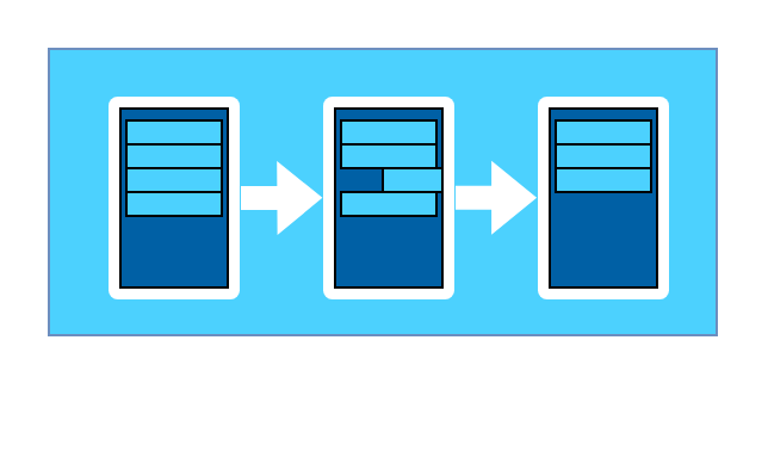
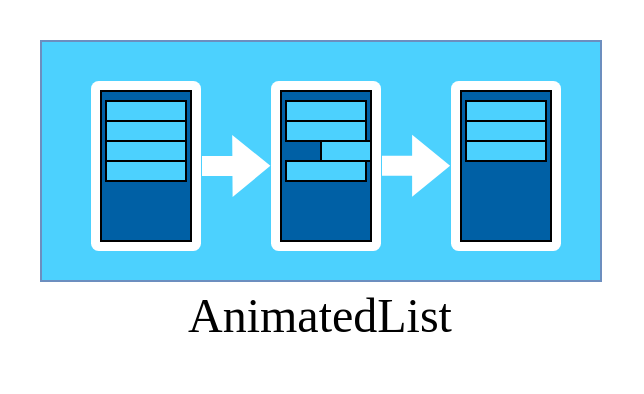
  <mxCell id="0" />
  <mxCell id="1" parent="0" />
  <mxCell id="2" value="" style="rounded=0;whiteSpace=wrap;html=1;fillColor=#4cd1fe;strokeColor=#6c8ebf;" parent="1" vertex="1"><mxGeometry x="20" y="20" width="280" height="120" as="geometry" /></mxCell>
+ <mxCell id="3" value="&lt;font style=&quot;font-size: 24px&quot; face=&quot;Verdana&quot;&gt;AnimatedList&lt;/font&gt;" style="text;html=1;strokeColor=none;fillColor=none;align=center;verticalAlign=middle;whiteSpace=wrap;rounded=0;" parent="1" vertex="1"><mxGeometry x="20" y="140" width="280" height="35" as="geometry" /></mxCell>
  <mxCell id="4" value="" style="group;strokeColor=none;container=1;" parent="1" vertex="1" connectable="0"><mxGeometry x="45" y="40" width="90" height="95" as="geometry" /></mxCell>
  <mxCell id="5" value="" style="rounded=1;whiteSpace=wrap;html=1;fillColor=#FFFFFF;strokeColor=none;arcSize=7;" parent="4" vertex="1"><mxGeometry width="55" height="85" as="geometry" /></mxCell>
  <mxCell id="6" value="" style="rounded=0;whiteSpace=wrap;html=1;fillColor=#0060A5;" parent="4" vertex="1"><mxGeometry x="5" y="5" width="45" height="75" as="geometry" /></mxCell>
  <mxCell id="7" value="" style="rounded=0;whiteSpace=wrap;html=1;fillColor=#4CD1FE;strokeColor=#000000;" parent="4" vertex="1"><mxGeometry x="7.5" y="10" width="40" height="10" as="geometry" /></mxCell>
  <mxCell id="8" value="" style="rounded=0;whiteSpace=wrap;html=1;fillColor=#4CD1FE;strokeColor=#000000;" vertex="1" parent="4"><mxGeometry x="7.5" y="20" width="40" height="10" as="geometry" /></mxCell>
  <mxCell id="9" value="" style="rounded=0;whiteSpace=wrap;html=1;fillColor=#4CD1FE;strokeColor=#000000;" vertex="1" parent="4"><mxGeometry x="7.5" y="30" width="40" height="10" as="geometry" /></mxCell>
  <mxCell id="10" value="" style="rounded=0;whiteSpace=wrap;html=1;fillColor=#4CD1FE;strokeColor=#000000;" vertex="1" parent="4"><mxGeometry x="7.5" y="40" width="40" height="10" as="geometry" /></mxCell>
  <mxCell id="11" style="edgeStyle=orthogonalEdgeStyle;shape=flexArrow;rounded=0;orthogonalLoop=1;jettySize=auto;html=1;entryX=0;entryY=0.5;entryDx=0;entryDy=0;fillColor=#ffffff;strokeColor=none;" parent="1" edge="1"><mxGeometry relative="1" as="geometry"><mxPoint x="190" y="82.389" as="sourcePoint" /><mxPoint x="225.056" y="82.389" as="targetPoint" /></mxGeometry></mxCell>
  <mxCell id="12" style="edgeStyle=orthogonalEdgeStyle;rounded=0;orthogonalLoop=1;jettySize=auto;html=1;entryX=0;entryY=0.5;entryDx=0;entryDy=0;shape=flexArrow;fillColor=#ffffff;strokeColor=none;" parent="1" source="5" edge="1"><mxGeometry relative="1" as="geometry"><mxPoint x="135.2" y="82.4" as="targetPoint" /></mxGeometry></mxCell>
  <mxCell id="13" value="" style="group" vertex="1" connectable="0" parent="1"><mxGeometry x="225" y="40" width="55" height="85" as="geometry" /></mxCell>
  <mxCell id="14" value="" style="rounded=1;whiteSpace=wrap;html=1;fillColor=#FFFFFF;strokeColor=none;arcSize=7;" vertex="1" parent="13"><mxGeometry width="55" height="85" as="geometry" /></mxCell>
  <mxCell id="15" value="" style="rounded=0;whiteSpace=wrap;html=1;fillColor=#0060A5;" vertex="1" parent="13"><mxGeometry x="5" y="5" width="45" height="75" as="geometry" /></mxCell>
  <mxCell id="16" value="" style="rounded=0;whiteSpace=wrap;html=1;fillColor=#4CD1FE;strokeColor=#000000;" vertex="1" parent="13"><mxGeometry x="7.5" y="10" width="40" height="10" as="geometry" /></mxCell>
  <mxCell id="17" value="" style="rounded=0;whiteSpace=wrap;html=1;fillColor=#4CD1FE;strokeColor=#000000;" vertex="1" parent="13"><mxGeometry x="7.5" y="20" width="40" height="10" as="geometry" /></mxCell>
  <mxCell id="18" value="" style="rounded=0;whiteSpace=wrap;html=1;fillColor=#4CD1FE;strokeColor=#000000;" vertex="1" parent="13"><mxGeometry x="7.5" y="30" width="40" height="10" as="geometry" /></mxCell>
  <mxCell id="19" value="" style="rounded=1;whiteSpace=wrap;html=1;fillColor=#FFFFFF;strokeColor=none;arcSize=7;" vertex="1" parent="1"><mxGeometry x="135" y="40" width="55" height="85" as="geometry" /></mxCell>
  <mxCell id="20" value="" style="rounded=0;whiteSpace=wrap;html=1;fillColor=#0060A5;" vertex="1" parent="1"><mxGeometry x="140" y="45" width="45" height="75" as="geometry" /></mxCell>
  <mxCell id="21" value="" style="rounded=0;whiteSpace=wrap;html=1;fillColor=#4CD1FE;strokeColor=#000000;" vertex="1" parent="1"><mxGeometry x="142.5" y="50" width="40" height="10" as="geometry" /></mxCell>
  <mxCell id="22" value="" style="rounded=0;whiteSpace=wrap;html=1;fillColor=#4CD1FE;strokeColor=#000000;" vertex="1" parent="1"><mxGeometry x="142.5" y="60" width="40" height="10" as="geometry" /></mxCell>
  <mxCell id="23" value="" style="rounded=0;whiteSpace=wrap;html=1;fillColor=#4CD1FE;strokeColor=#000000;" vertex="1" parent="1"><mxGeometry x="160" y="70" width="25" height="10" as="geometry" /></mxCell>
  <mxCell id="24" value="" style="rounded=0;whiteSpace=wrap;html=1;fillColor=#4CD1FE;strokeColor=#000000;" vertex="1" parent="1"><mxGeometry x="142.5" y="80" width="40" height="10" as="geometry" /></mxCell>
